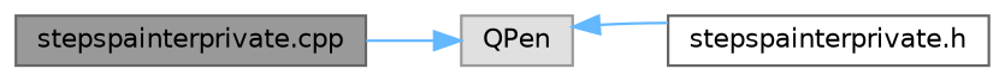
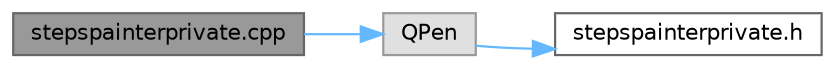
  digraph {
    rankdir=LR
    node [fontname=Helvetica fontsize=10 shape=box style=filled]
    edge [color=steelblue1 fontname=Helvetica fontsize=10 labelfontname=Helvetica labelfontsize=10 style=solid]
    n1 [color=gray40 fillcolor=grey60 fontcolor=black height=0.2 label="stepspainterprivate.cpp" width=0.4]
    n2 [color=grey60 fillcolor="#E0E0E0" height=0.2 label=QPen width=0.4]
    n3 [color=grey40 fillcolor=white height=0.2 label="stepspainterprivate.h" width=0.4]
    n1 -> n2
-   n3 -> n2
+   n2 -> n3
  }
